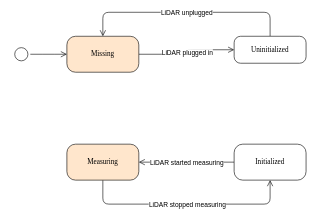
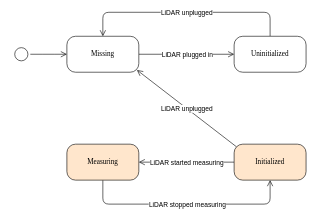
  <mxCell id="0" />
  <mxCell id="1" parent="0" />
  <mxCell id="2" style="edgeStyle=elbowEdgeStyle;html=1;labelBackgroundColor=none;endArrow=open;endSize=8;fontFamily=Verdana;fontSize=12;align=left;fontColor=default;" edge="1" parent="1" source="4" target="9"><mxGeometry relative="1" as="geometry" /></mxCell>
  <mxCell id="3" value="&lt;div&gt;LiDAR plugged in&lt;/div&gt;" style="edgeLabel;html=1;align=center;verticalAlign=middle;resizable=0;points=[];labelBackgroundColor=default;" vertex="1" connectable="0" parent="2"><mxGeometry relative="1" as="geometry"><mxPoint as="offset" /></mxGeometry></mxCell>
- <mxCell id="4" value="Missing" style="rounded=1;whiteSpace=wrap;html=1;arcSize=24;shadow=0;comic=0;labelBackgroundColor=none;fontFamily=Verdana;fontSize=12;align=center;glass=0;fillColor=#ffe6cc;" vertex="1" parent="1"><mxGeometry x="111" y="60" width="120" height="60" as="geometry" /></mxCell>
+ <mxCell id="4" value="Missing" style="rounded=1;whiteSpace=wrap;html=1;arcSize=24;shadow=0;comic=0;labelBackgroundColor=none;fontFamily=Verdana;fontSize=12;align=center;glass=0;" vertex="1" parent="1"><mxGeometry x="111" y="60" width="120" height="60" as="geometry" /></mxCell>
  <mxCell id="5" style="edgeStyle=elbowEdgeStyle;html=1;labelBackgroundColor=none;endArrow=open;endSize=8;fontFamily=Verdana;fontSize=12;align=left;fontColor=default;" edge="1" parent="1" source="6" target="4"><mxGeometry relative="1" as="geometry" /></mxCell>
  <mxCell id="6" value="" style="ellipse;html=1;shape=startState;rounded=1;shadow=0;comic=0;labelBackgroundColor=none;fontFamily=Verdana;fontSize=12;align=center;direction=south;" vertex="1" parent="1"><mxGeometry x="20" y="75" width="30" height="30" as="geometry" /></mxCell>
  <mxCell id="7" style="edgeStyle=orthogonalEdgeStyle;rounded=1;orthogonalLoop=1;jettySize=auto;html=1;labelBackgroundColor=none;endArrow=open;fontSize=12;fontFamily=Verdana;align=left;endSize=8;exitX=0.5;exitY=0;exitDx=0;exitDy=0;entryX=0.5;entryY=0;entryDx=0;entryDy=0;fontColor=default;" edge="1" parent="1" source="9" target="4"><mxGeometry relative="1" as="geometry"><mxPoint x="170" y="60" as="targetPoint" /><Array as="points"><mxPoint x="450" y="20" /><mxPoint x="171" y="20" /></Array></mxGeometry></mxCell>
  <mxCell id="8" value="&lt;div&gt;LiDAR unplugged&lt;/div&gt;" style="edgeLabel;html=1;align=center;verticalAlign=middle;resizable=0;points=[];labelBackgroundColor=default;" vertex="1" connectable="0" parent="7"><mxGeometry relative="1" as="geometry"><mxPoint as="offset" /></mxGeometry></mxCell>
- <mxCell id="9" value="Uninitialized" style="rounded=1;whiteSpace=wrap;html=1;arcSize=24;shadow=0;comic=0;labelBackgroundColor=none;fontFamily=Verdana;fontSize=12;align=center;glass=0;" vertex="1" parent="1"><mxGeometry x="390" y="60" width="120" height="45" as="geometry" /></mxCell>
+ <mxCell id="9" value="Uninitialized" style="rounded=1;whiteSpace=wrap;html=1;arcSize=24;shadow=0;comic=0;labelBackgroundColor=none;fontFamily=Verdana;fontSize=12;align=center;glass=0;" vertex="1" parent="1"><mxGeometry x="390" y="60" width="120" height="60" as="geometry" /></mxCell>
  <mxCell id="10" style="edgeStyle=elbowEdgeStyle;html=1;labelBackgroundColor=none;endArrow=open;endSize=8;fontFamily=Verdana;fontSize=12;align=left;entryX=1;entryY=0.5;entryDx=0;entryDy=0;fontColor=default;" edge="1" parent="1" source="14" target="17"><mxGeometry relative="1" as="geometry"><mxPoint x="700" y="135" as="targetPoint" /></mxGeometry></mxCell>
  <mxCell id="11" value="&lt;div&gt;LiDAR started measuring&lt;/div&gt;" style="edgeLabel;html=1;align=center;verticalAlign=middle;resizable=0;points=[];labelBackgroundColor=#FFFFFF;" vertex="1" connectable="0" parent="10"><mxGeometry relative="1" as="geometry"><mxPoint as="offset" /></mxGeometry></mxCell>
- <mxCell id="14" value="Initialized" style="rounded=1;whiteSpace=wrap;html=1;arcSize=24;shadow=0;comic=0;labelBackgroundColor=none;fontFamily=Verdana;fontSize=12;align=center;glass=0;" vertex="1" parent="1"><mxGeometry x="390" y="240" width="120" height="60" as="geometry" /></mxCell>
+ <mxCell id="12" style="rounded=1;orthogonalLoop=1;jettySize=auto;html=1;exitX=0.034;exitY=0.075;exitDx=0;exitDy=0;entryX=0.973;entryY=0.938;entryDx=0;entryDy=0;labelBackgroundColor=none;endArrow=open;fontSize=12;fontFamily=Verdana;align=left;endSize=8;entryPerimeter=0;exitPerimeter=0;fontColor=default;" edge="1" parent="1" source="14" target="4"><mxGeometry relative="1" as="geometry" /></mxCell>
+ <mxCell id="13" value="&lt;div&gt;LiDAR unplugged&lt;/div&gt;" style="edgeLabel;html=1;align=center;verticalAlign=middle;resizable=0;points=[];labelBackgroundColor=default;" vertex="1" connectable="0" parent="12"><mxGeometry relative="1" as="geometry"><mxPoint as="offset" /></mxGeometry></mxCell>
+ <mxCell id="14" value="Initialized" style="rounded=1;whiteSpace=wrap;html=1;arcSize=24;shadow=0;comic=0;labelBackgroundColor=none;fontFamily=Verdana;fontSize=12;align=center;glass=0;fillColor=#ffe6cc;" vertex="1" parent="1"><mxGeometry x="390" y="240" width="120" height="60" as="geometry" /></mxCell>
  <mxCell id="15" style="edgeStyle=orthogonalEdgeStyle;rounded=1;orthogonalLoop=1;jettySize=auto;html=1;entryX=0.5;entryY=1;entryDx=0;entryDy=0;labelBackgroundColor=none;endArrow=open;fontSize=12;fontFamily=Verdana;align=left;endSize=8;fontColor=default;" edge="1" parent="1" source="17" target="14"><mxGeometry relative="1" as="geometry"><Array as="points"><mxPoint x="171" y="340" /><mxPoint x="450" y="340" /></Array></mxGeometry></mxCell>
  <mxCell id="16" value="&lt;div&gt;LiDAR stopped measuring&lt;br&gt;&lt;/div&gt;" style="edgeLabel;html=1;align=center;verticalAlign=middle;resizable=0;points=[];labelBackgroundColor=default;" vertex="1" connectable="0" parent="15"><mxGeometry relative="1" as="geometry"><mxPoint as="offset" /></mxGeometry></mxCell>
  <mxCell id="17" value="&lt;div&gt;Measuring&lt;/div&gt;" style="rounded=1;whiteSpace=wrap;html=1;arcSize=24;shadow=0;comic=0;labelBackgroundColor=none;fontFamily=Verdana;fontSize=12;align=center;glass=0;fillColor=#ffe6cc;" vertex="1" parent="1"><mxGeometry x="111" y="240" width="120" height="60" as="geometry" /></mxCell>
